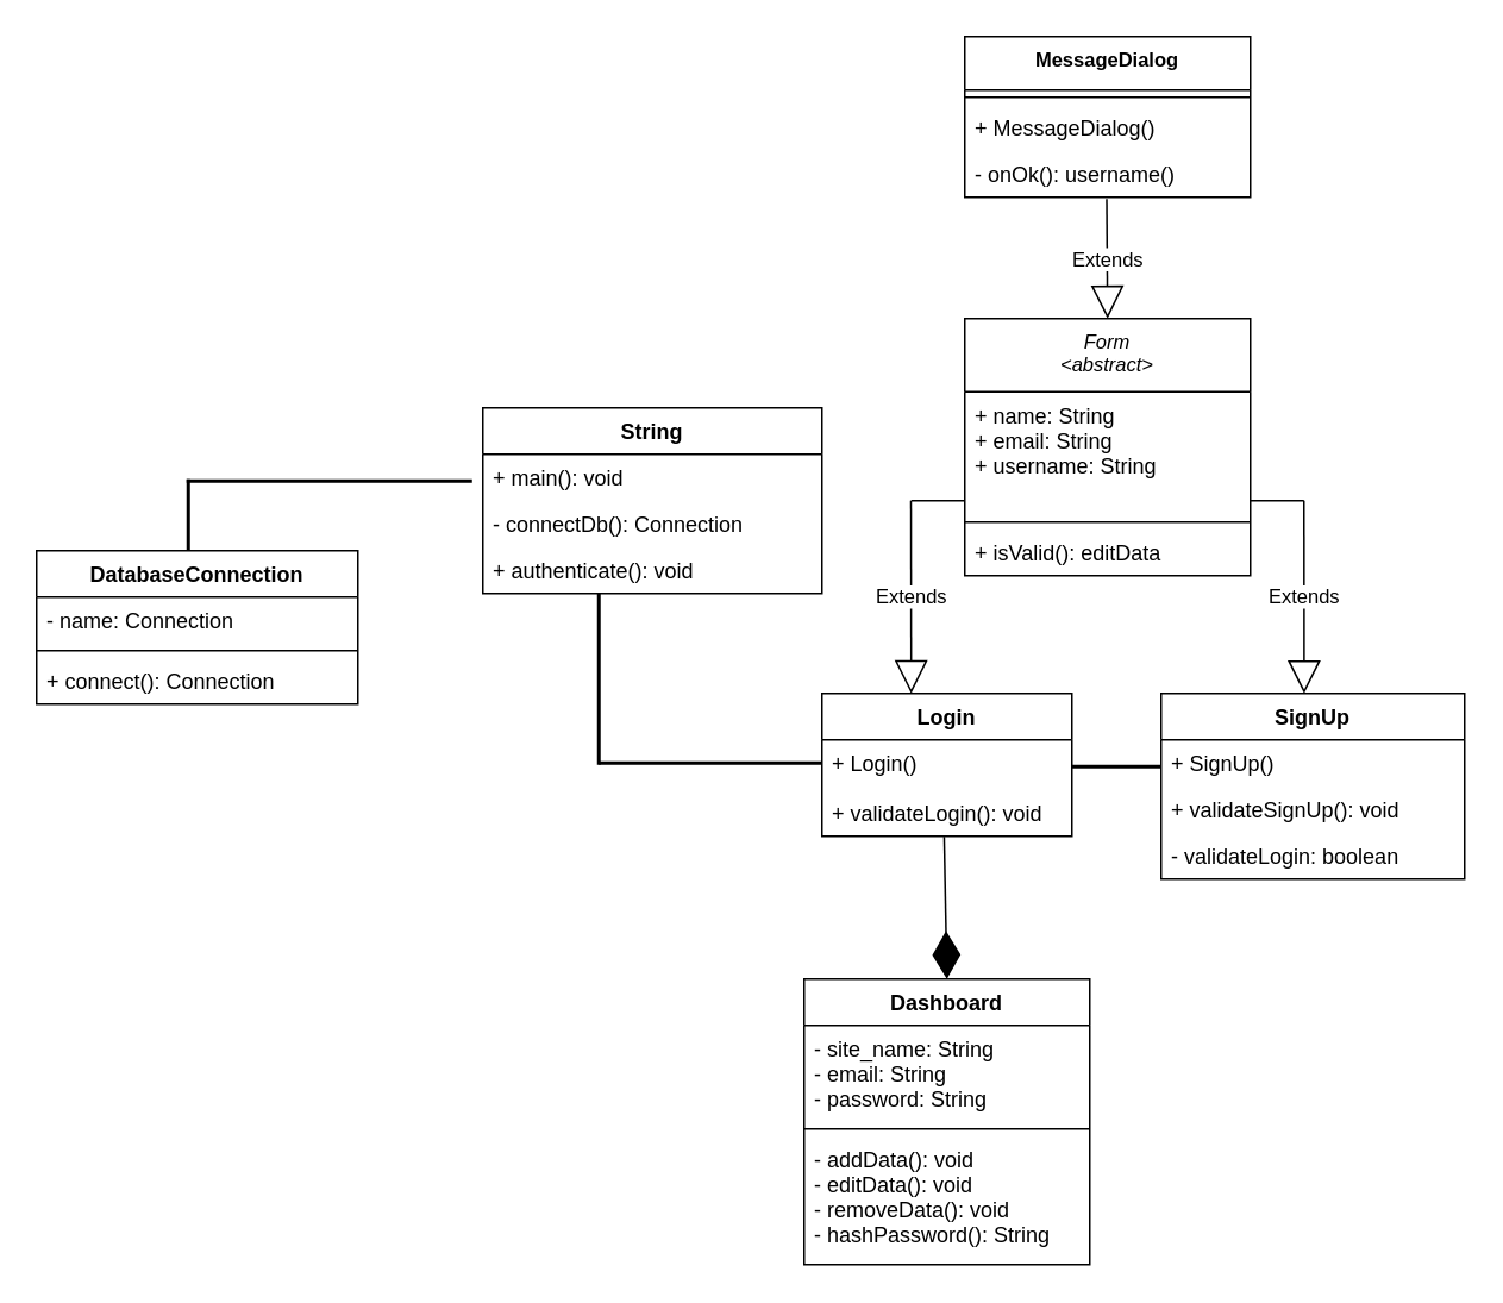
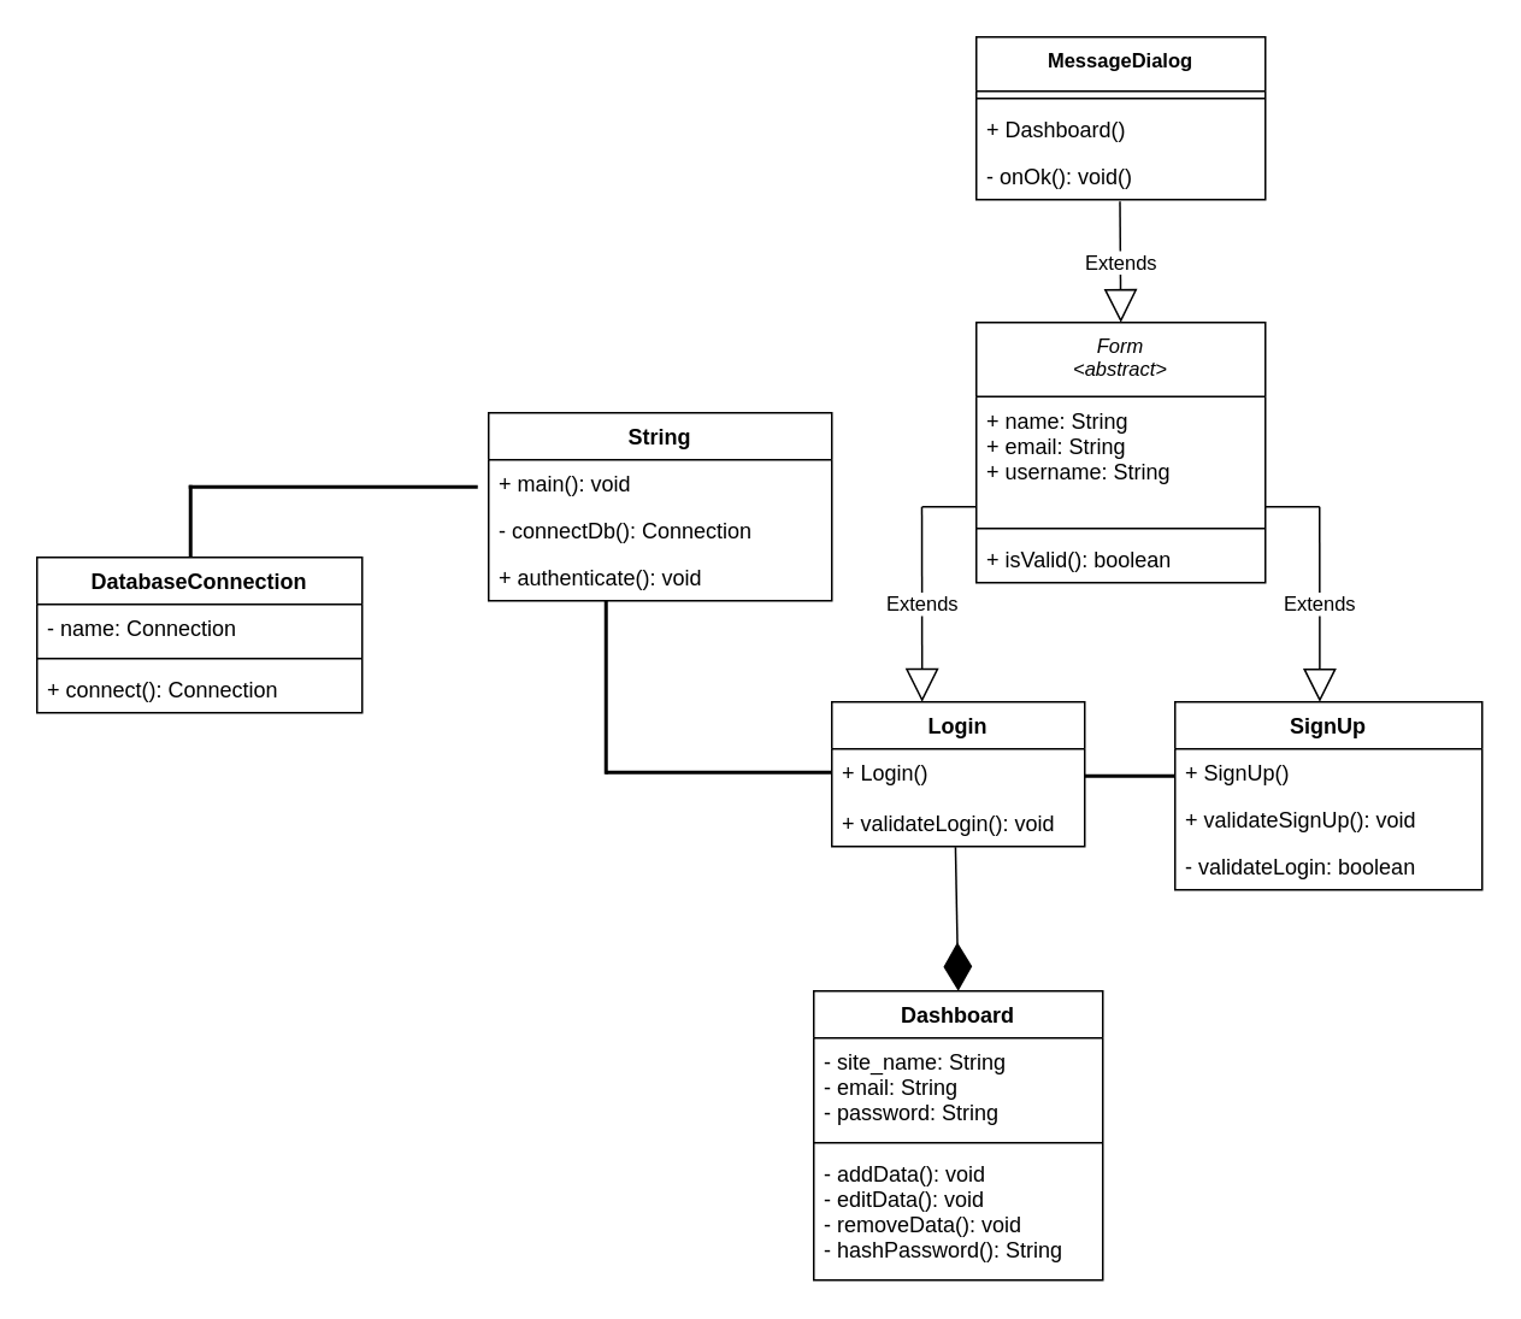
  <mxCell id="0" />
  <mxCell id="1" parent="0" />
  <mxCell id="2" value="String" style="swimlane;fontStyle=1;childLayout=stackLayout;horizontal=1;startSize=26;fillColor=none;horizontalStack=0;resizeParent=1;resizeParentMax=0;resizeLast=0;collapsible=1;marginBottom=0;" parent="1" vertex="1"><mxGeometry x="270" y="228" width="190" height="104" as="geometry" /></mxCell>
  <mxCell id="3" value="+ main(): void" style="text;strokeColor=none;fillColor=none;align=left;verticalAlign=top;spacingLeft=4;spacingRight=4;overflow=hidden;rotatable=0;points=[[0,0.5],[1,0.5]];portConstraint=eastwest;" parent="2" vertex="1"><mxGeometry y="26" width="190" height="26" as="geometry" /></mxCell>
  <mxCell id="4" value="- connectDb(): Connection" style="text;strokeColor=none;fillColor=none;align=left;verticalAlign=top;spacingLeft=4;spacingRight=4;overflow=hidden;rotatable=0;points=[[0,0.5],[1,0.5]];portConstraint=eastwest;" parent="2" vertex="1"><mxGeometry y="52" width="190" height="26" as="geometry" /></mxCell>
  <mxCell id="5" value="+ authenticate(): void" style="text;strokeColor=none;fillColor=none;align=left;verticalAlign=top;spacingLeft=4;spacingRight=4;overflow=hidden;rotatable=0;points=[[0,0.5],[1,0.5]];portConstraint=eastwest;" parent="2" vertex="1"><mxGeometry y="78" width="190" height="26" as="geometry" /></mxCell>
  <mxCell id="6" value="DatabaseConnection" style="swimlane;fontStyle=1;align=center;verticalAlign=top;childLayout=stackLayout;horizontal=1;startSize=26;horizontalStack=0;resizeParent=1;resizeParentMax=0;resizeLast=0;collapsible=1;marginBottom=0;" parent="1" vertex="1"><mxGeometry x="20" y="308" width="180" height="86" as="geometry" /></mxCell>
  <mxCell id="7" value="- name: Connection" style="text;strokeColor=none;fillColor=none;align=left;verticalAlign=top;spacingLeft=4;spacingRight=4;overflow=hidden;rotatable=0;points=[[0,0.5],[1,0.5]];portConstraint=eastwest;" parent="6" vertex="1"><mxGeometry y="26" width="180" height="26" as="geometry" /></mxCell>
  <mxCell id="8" value="" style="line;strokeWidth=1;fillColor=none;align=left;verticalAlign=middle;spacingTop=-1;spacingLeft=3;spacingRight=3;rotatable=0;labelPosition=right;points=[];portConstraint=eastwest;strokeColor=inherit;" parent="6" vertex="1"><mxGeometry y="52" width="180" height="8" as="geometry" /></mxCell>
  <mxCell id="9" value="+ connect(): Connection " style="text;strokeColor=none;fillColor=none;align=left;verticalAlign=top;spacingLeft=4;spacingRight=4;overflow=hidden;rotatable=0;points=[[0,0.5],[1,0.5]];portConstraint=eastwest;" parent="6" vertex="1"><mxGeometry y="60" width="180" height="26" as="geometry" /></mxCell>
  <mxCell id="10" value="Form&#10;&lt;abstract&gt;" style="swimlane;fontStyle=2;align=center;verticalAlign=top;childLayout=stackLayout;horizontal=1;startSize=41;horizontalStack=0;resizeParent=1;resizeParentMax=0;resizeLast=0;collapsible=1;marginBottom=0;fontSize=11;" parent="1" vertex="1"><mxGeometry x="540" y="178" width="160" height="144" as="geometry" /></mxCell>
  <mxCell id="11" value="Extends" style="endArrow=block;endSize=16;endFill=0;html=1;rounded=0;exitX=-0.005;exitY=0.493;exitDx=0;exitDy=0;exitPerimeter=0;" parent="10" edge="1"><mxGeometry width="160" relative="1" as="geometry"><mxPoint x="79.5" y="-67.056" as="sourcePoint" /><mxPoint x="80" as="targetPoint" /></mxGeometry></mxCell>
  <mxCell id="12" value="+ name: String&#10;+ email: String&#10;+ username: String" style="text;strokeColor=none;fillColor=none;align=left;verticalAlign=top;spacingLeft=4;spacingRight=4;overflow=hidden;rotatable=0;points=[[0,0.5],[1,0.5]];portConstraint=eastwest;" parent="10" vertex="1"><mxGeometry y="41" width="160" height="69" as="geometry" /></mxCell>
  <mxCell id="13" value="" style="line;strokeWidth=1;fillColor=none;align=left;verticalAlign=middle;spacingTop=-1;spacingLeft=3;spacingRight=3;rotatable=0;labelPosition=right;points=[];portConstraint=eastwest;strokeColor=inherit;" parent="10" vertex="1"><mxGeometry y="110" width="160" height="8" as="geometry" /></mxCell>
- <mxCell id="14" value="+ isValid(): editData" style="text;strokeColor=none;fillColor=none;align=left;verticalAlign=top;spacingLeft=4;spacingRight=4;overflow=hidden;rotatable=0;points=[[0,0.5],[1,0.5]];portConstraint=eastwest;" parent="10" vertex="1"><mxGeometry y="118" width="160" height="26" as="geometry" /></mxCell>
+ <mxCell id="14" value="+ isValid(): boolean" style="text;strokeColor=none;fillColor=none;align=left;verticalAlign=top;spacingLeft=4;spacingRight=4;overflow=hidden;rotatable=0;points=[[0,0.5],[1,0.5]];portConstraint=eastwest;" parent="10" vertex="1"><mxGeometry y="118" width="160" height="26" as="geometry" /></mxCell>
  <mxCell id="15" value="Login" style="swimlane;fontStyle=1;childLayout=stackLayout;horizontal=1;startSize=26;fillColor=none;horizontalStack=0;resizeParent=1;resizeParentMax=0;resizeLast=0;collapsible=1;marginBottom=0;" parent="1" vertex="1"><mxGeometry x="460" y="388" width="140" height="80" as="geometry" /></mxCell>
  <mxCell id="16" value="+ Login()" style="text;strokeColor=none;fillColor=none;align=left;verticalAlign=top;spacingLeft=4;spacingRight=4;overflow=hidden;rotatable=0;points=[[0,0.5],[1,0.5]];portConstraint=eastwest;" parent="15" vertex="1"><mxGeometry y="26" width="140" height="54" as="geometry" /></mxCell>
  <mxCell id="17" value="SignUp" style="swimlane;fontStyle=1;childLayout=stackLayout;horizontal=1;startSize=26;fillColor=none;horizontalStack=0;resizeParent=1;resizeParentMax=0;resizeLast=0;collapsible=1;marginBottom=0;" parent="1" vertex="1"><mxGeometry x="650" y="388" width="170" height="104" as="geometry" /></mxCell>
  <mxCell id="18" value="+ SignUp()" style="text;strokeColor=none;fillColor=none;align=left;verticalAlign=top;spacingLeft=4;spacingRight=4;overflow=hidden;rotatable=0;points=[[0,0.5],[1,0.5]];portConstraint=eastwest;" parent="17" vertex="1"><mxGeometry y="26" width="170" height="26" as="geometry" /></mxCell>
  <mxCell id="19" value="+ validateSignUp(): void" style="text;strokeColor=none;fillColor=none;align=left;verticalAlign=top;spacingLeft=4;spacingRight=4;overflow=hidden;rotatable=0;points=[[0,0.5],[1,0.5]];portConstraint=eastwest;" vertex="1" parent="17"><mxGeometry y="52" width="170" height="26" as="geometry" /></mxCell>
  <mxCell id="20" value="- validateLogin: boolean" style="text;strokeColor=none;fillColor=none;align=left;verticalAlign=top;spacingLeft=4;spacingRight=4;overflow=hidden;rotatable=0;points=[[0,0.5],[1,0.5]];portConstraint=eastwest;" parent="17" vertex="1"><mxGeometry y="78" width="170" height="26" as="geometry" /></mxCell>
  <mxCell id="21" value="Dashboard" style="swimlane;fontStyle=1;align=center;verticalAlign=top;childLayout=stackLayout;horizontal=1;startSize=26;horizontalStack=0;resizeParent=1;resizeParentMax=0;resizeLast=0;collapsible=1;marginBottom=0;" parent="1" vertex="1"><mxGeometry x="450" y="548" width="160" height="160" as="geometry" /></mxCell>
  <mxCell id="22" value="- site_name: String&#10;- email: String&#10;- password: String" style="text;strokeColor=none;fillColor=none;align=left;verticalAlign=top;spacingLeft=4;spacingRight=4;overflow=hidden;rotatable=0;points=[[0,0.5],[1,0.5]];portConstraint=eastwest;" parent="21" vertex="1"><mxGeometry y="26" width="160" height="54" as="geometry" /></mxCell>
  <mxCell id="23" value="" style="line;strokeWidth=1;fillColor=none;align=left;verticalAlign=middle;spacingTop=-1;spacingLeft=3;spacingRight=3;rotatable=0;labelPosition=right;points=[];portConstraint=eastwest;strokeColor=inherit;" parent="21" vertex="1"><mxGeometry y="80" width="160" height="8" as="geometry" /></mxCell>
  <mxCell id="24" value="- addData(): void&#10;- editData(): void&#10;- removeData(): void &#10;- hashPassword(): String" style="text;strokeColor=none;fillColor=none;align=left;verticalAlign=top;spacingLeft=4;spacingRight=4;overflow=hidden;rotatable=0;points=[[0,0.5],[1,0.5]];portConstraint=eastwest;" parent="21" vertex="1"><mxGeometry y="88" width="160" height="72" as="geometry" /></mxCell>
  <mxCell id="25" value="" style="endArrow=diamondThin;endFill=1;endSize=24;html=1;rounded=0;exitX=0.489;exitY=1.014;exitDx=0;exitDy=0;exitPerimeter=0;startArrow=none;" parent="1" source="34" edge="1"><mxGeometry width="160" relative="1" as="geometry"><mxPoint x="528.18" y="460.86" as="sourcePoint" /><mxPoint x="530" y="548" as="targetPoint" /></mxGeometry></mxCell>
  <mxCell id="26" value="Extends" style="endArrow=block;endSize=16;endFill=0;html=1;rounded=0;entryX=0.357;entryY=0;entryDx=0;entryDy=0;entryPerimeter=0;exitX=-0.005;exitY=0.493;exitDx=0;exitDy=0;exitPerimeter=0;" parent="1" source="27" target="15" edge="1"><mxGeometry width="160" relative="1" as="geometry"><mxPoint x="510" y="288" as="sourcePoint" /><mxPoint x="670" y="350.57" as="targetPoint" /></mxGeometry></mxCell>
  <mxCell id="27" value="" style="line;strokeWidth=1;fillColor=none;align=left;verticalAlign=middle;spacingTop=-1;spacingLeft=3;spacingRight=3;rotatable=0;labelPosition=right;points=[];portConstraint=eastwest;strokeColor=inherit;" parent="1" vertex="1"><mxGeometry x="510" y="276" width="30" height="8" as="geometry" /></mxCell>
  <mxCell id="28" value="Extends" style="endArrow=block;endSize=16;endFill=0;html=1;rounded=0;entryX=0.357;entryY=0;entryDx=0;entryDy=0;entryPerimeter=0;exitX=-0.005;exitY=0.493;exitDx=0;exitDy=0;exitPerimeter=0;" parent="1" edge="1"><mxGeometry width="160" relative="1" as="geometry"><mxPoint x="730" y="280.004" as="sourcePoint" /><mxPoint x="730.13" y="388.06" as="targetPoint" /></mxGeometry></mxCell>
  <mxCell id="29" value="" style="line;strokeWidth=1;fillColor=none;align=left;verticalAlign=middle;spacingTop=-1;spacingLeft=3;spacingRight=3;rotatable=0;labelPosition=right;points=[];portConstraint=eastwest;strokeColor=inherit;" parent="1" vertex="1"><mxGeometry x="700" y="276" width="30" height="8" as="geometry" /></mxCell>
  <mxCell id="30" value="" style="line;strokeWidth=2;direction=south;html=1;" parent="1" vertex="1"><mxGeometry x="330" y="332" width="10" height="96" as="geometry" /></mxCell>
  <mxCell id="31" value="" style="line;strokeWidth=2;html=1;" parent="1" vertex="1"><mxGeometry x="335" y="422" width="125" height="10" as="geometry" /></mxCell>
  <mxCell id="32" value="" style="line;strokeWidth=2;direction=south;html=1;fontSize=11;" parent="1" vertex="1"><mxGeometry x="100" y="268" width="10" height="40" as="geometry" /></mxCell>
  <mxCell id="33" value="" style="line;strokeWidth=2;html=1;fontSize=11;" parent="1" vertex="1"><mxGeometry x="104" y="264" width="160" height="10" as="geometry" /></mxCell>
  <mxCell id="34" value="+ validateLogin(): void" style="text;strokeColor=none;fillColor=none;align=left;verticalAlign=top;spacingLeft=4;spacingRight=4;overflow=hidden;rotatable=0;points=[[0,0.5],[1,0.5]];portConstraint=eastwest;" parent="1" vertex="1"><mxGeometry x="460" y="442" width="140" height="26" as="geometry" /></mxCell>
  <mxCell id="35" value="" style="line;strokeWidth=2;html=1;fontSize=11;" parent="1" vertex="1"><mxGeometry x="600" y="424" width="50" height="10" as="geometry" /></mxCell>
  <mxCell id="36" value="MessageDialog" style="swimlane;fontStyle=1;align=center;verticalAlign=top;childLayout=stackLayout;horizontal=1;startSize=30;horizontalStack=0;resizeParent=1;resizeParentMax=0;resizeLast=0;collapsible=1;marginBottom=0;fontSize=11;" parent="1" vertex="1"><mxGeometry x="540" y="20" width="160" height="90" as="geometry" /></mxCell>
  <mxCell id="37" value="" style="line;strokeWidth=1;fillColor=none;align=left;verticalAlign=middle;spacingTop=-1;spacingLeft=3;spacingRight=3;rotatable=0;labelPosition=right;points=[];portConstraint=eastwest;strokeColor=inherit;" parent="36" vertex="1"><mxGeometry y="30" width="160" height="8" as="geometry" /></mxCell>
- <mxCell id="38" value="+ MessageDialog()" style="text;strokeColor=none;fillColor=none;align=left;verticalAlign=top;spacingLeft=4;spacingRight=4;overflow=hidden;rotatable=0;points=[[0,0.5],[1,0.5]];portConstraint=eastwest;" parent="36" vertex="1"><mxGeometry y="38" width="160" height="26" as="geometry" /></mxCell>
- <mxCell id="39" value="- onOk(): username()" style="text;strokeColor=none;fillColor=none;align=left;verticalAlign=top;spacingLeft=4;spacingRight=4;overflow=hidden;rotatable=0;points=[[0,0.5],[1,0.5]];portConstraint=eastwest;" parent="36" vertex="1"><mxGeometry y="64" width="160" height="26" as="geometry" /></mxCell>
+ <mxCell id="38" value="+ Dashboard()" style="text;strokeColor=none;fillColor=none;align=left;verticalAlign=top;spacingLeft=4;spacingRight=4;overflow=hidden;rotatable=0;points=[[0,0.5],[1,0.5]];portConstraint=eastwest;" parent="36" vertex="1"><mxGeometry y="38" width="160" height="26" as="geometry" /></mxCell>
+ <mxCell id="39" value="- onOk(): void()" style="text;strokeColor=none;fillColor=none;align=left;verticalAlign=top;spacingLeft=4;spacingRight=4;overflow=hidden;rotatable=0;points=[[0,0.5],[1,0.5]];portConstraint=eastwest;" parent="36" vertex="1"><mxGeometry y="64" width="160" height="26" as="geometry" /></mxCell>
